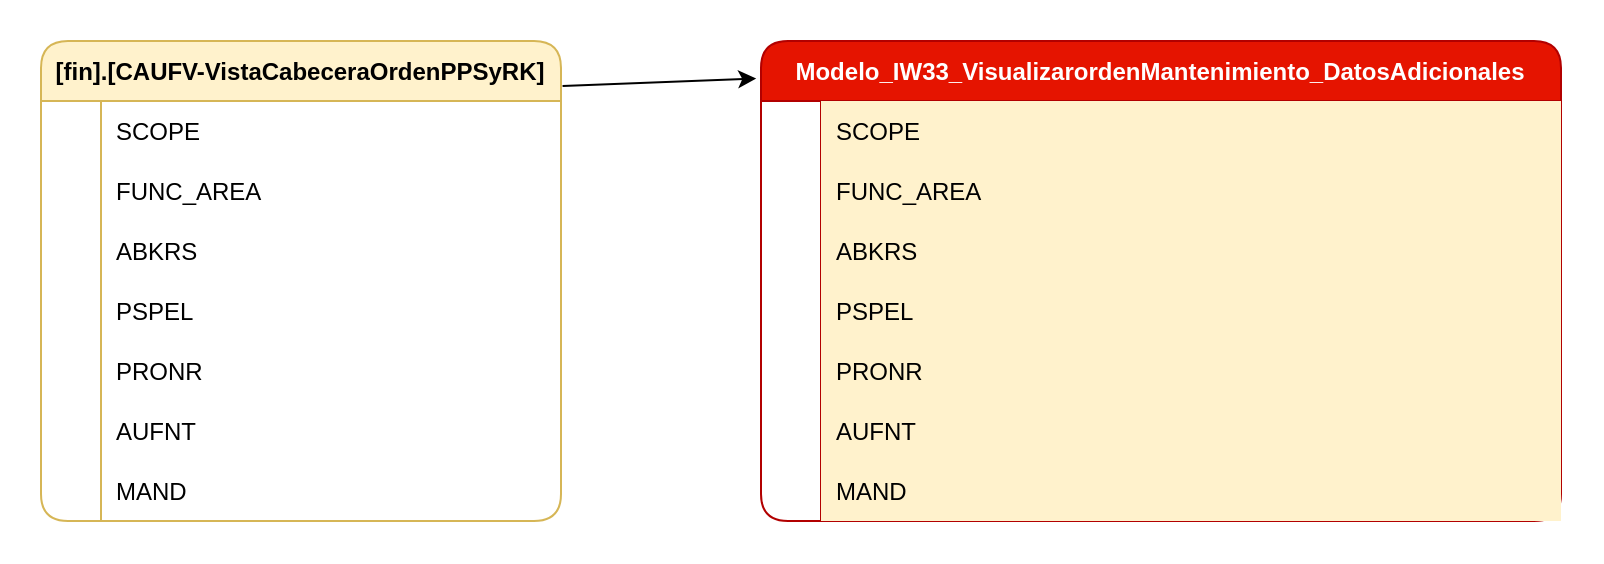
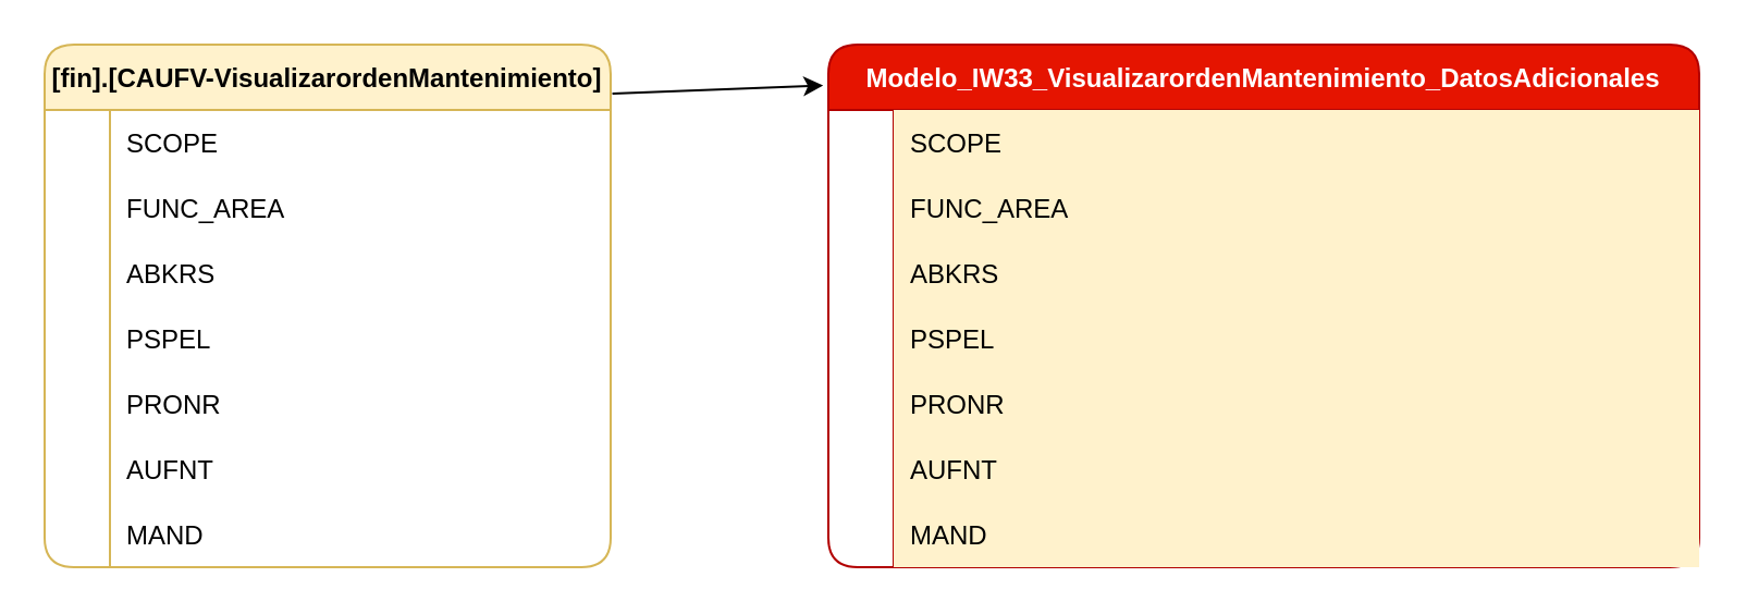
  <mxCell id="0" />
  <mxCell id="1" parent="0" />
  <mxCell id="2" value="Modelo_IW33_VisualizarordenMantenimiento_DatosAdicionales" style="shape=table;startSize=30;container=1;collapsible=1;childLayout=tableLayout;fixedRows=1;rowLines=0;fontStyle=1;align=center;resizeLast=1;fillColor=#e51400;fontColor=#ffffff;strokeColor=#B20000;rounded=1;" vertex="1" parent="1"><mxGeometry x="380" y="20" width="400" height="240" as="geometry" /></mxCell>
  <mxCell id="3" value="" style="shape=tableRow;horizontal=0;startSize=0;swimlaneHead=0;swimlaneBody=0;fillColor=none;collapsible=0;dropTarget=0;points=[[0,0.5],[1,0.5]];portConstraint=eastwest;strokeColor=inherit;top=0;left=0;right=0;bottom=0;" vertex="1" parent="2"><mxGeometry y="30" width="400" height="30" as="geometry" /></mxCell>
  <mxCell id="4" value="" style="shape=partialRectangle;overflow=hidden;connectable=0;fillColor=none;strokeColor=inherit;top=0;left=0;bottom=0;right=0;" vertex="1" parent="3"><mxGeometry width="30" height="30" as="geometry"><mxRectangle width="30" height="30" as="alternateBounds" /></mxGeometry></mxCell>
  <mxCell id="5" value="SCOPE" style="shape=partialRectangle;overflow=hidden;connectable=0;fillColor=#fff2cc;align=left;strokeColor=#d6b656;top=0;left=0;bottom=0;right=0;spacingLeft=6;" vertex="1" parent="3"><mxGeometry x="30" width="370" height="30" as="geometry"><mxRectangle width="370" height="30" as="alternateBounds" /></mxGeometry></mxCell>
  <mxCell id="6" value="" style="shape=tableRow;horizontal=0;startSize=0;swimlaneHead=0;swimlaneBody=0;fillColor=none;collapsible=0;dropTarget=0;points=[[0,0.5],[1,0.5]];portConstraint=eastwest;strokeColor=inherit;top=0;left=0;right=0;bottom=0;" vertex="1" parent="2"><mxGeometry y="60" width="400" height="30" as="geometry" /></mxCell>
  <mxCell id="7" value="" style="shape=partialRectangle;overflow=hidden;connectable=0;fillColor=none;strokeColor=inherit;top=0;left=0;bottom=0;right=0;" vertex="1" parent="6"><mxGeometry width="30" height="30" as="geometry"><mxRectangle width="30" height="30" as="alternateBounds" /></mxGeometry></mxCell>
  <mxCell id="8" value="FUNC_AREA" style="shape=partialRectangle;overflow=hidden;connectable=0;fillColor=#fff2cc;align=left;strokeColor=#d6b656;top=0;left=0;bottom=0;right=0;spacingLeft=6;" vertex="1" parent="6"><mxGeometry x="30" width="370" height="30" as="geometry"><mxRectangle width="370" height="30" as="alternateBounds" /></mxGeometry></mxCell>
  <mxCell id="9" value="" style="shape=tableRow;horizontal=0;startSize=0;swimlaneHead=0;swimlaneBody=0;fillColor=none;collapsible=0;dropTarget=0;points=[[0,0.5],[1,0.5]];portConstraint=eastwest;strokeColor=inherit;top=0;left=0;right=0;bottom=0;" vertex="1" parent="2"><mxGeometry y="90" width="400" height="30" as="geometry" /></mxCell>
  <mxCell id="10" value="" style="shape=partialRectangle;overflow=hidden;connectable=0;fillColor=none;strokeColor=inherit;top=0;left=0;bottom=0;right=0;" vertex="1" parent="9"><mxGeometry width="30" height="30" as="geometry"><mxRectangle width="30" height="30" as="alternateBounds" /></mxGeometry></mxCell>
  <mxCell id="11" value="ABKRS" style="shape=partialRectangle;overflow=hidden;connectable=0;fillColor=#fff2cc;align=left;strokeColor=#d6b656;top=0;left=0;bottom=0;right=0;spacingLeft=6;" vertex="1" parent="9"><mxGeometry x="30" width="370" height="30" as="geometry"><mxRectangle width="370" height="30" as="alternateBounds" /></mxGeometry></mxCell>
  <mxCell id="12" value="" style="shape=tableRow;horizontal=0;startSize=0;swimlaneHead=0;swimlaneBody=0;fillColor=none;collapsible=0;dropTarget=0;points=[[0,0.5],[1,0.5]];portConstraint=eastwest;strokeColor=inherit;top=0;left=0;right=0;bottom=0;" vertex="1" parent="2"><mxGeometry y="120" width="400" height="30" as="geometry" /></mxCell>
  <mxCell id="13" value="" style="shape=partialRectangle;overflow=hidden;connectable=0;fillColor=none;strokeColor=inherit;top=0;left=0;bottom=0;right=0;" vertex="1" parent="12"><mxGeometry width="30" height="30" as="geometry"><mxRectangle width="30" height="30" as="alternateBounds" /></mxGeometry></mxCell>
  <mxCell id="14" value="PSPEL" style="shape=partialRectangle;overflow=hidden;connectable=0;fillColor=#fff2cc;align=left;strokeColor=#d6b656;top=0;left=0;bottom=0;right=0;spacingLeft=6;" vertex="1" parent="12"><mxGeometry x="30" width="370" height="30" as="geometry"><mxRectangle width="370" height="30" as="alternateBounds" /></mxGeometry></mxCell>
  <mxCell id="15" value="" style="shape=tableRow;horizontal=0;startSize=0;swimlaneHead=0;swimlaneBody=0;fillColor=none;collapsible=0;dropTarget=0;points=[[0,0.5],[1,0.5]];portConstraint=eastwest;strokeColor=inherit;top=0;left=0;right=0;bottom=0;" vertex="1" parent="2"><mxGeometry y="150" width="400" height="30" as="geometry" /></mxCell>
  <mxCell id="16" value="" style="shape=partialRectangle;overflow=hidden;connectable=0;fillColor=none;strokeColor=inherit;top=0;left=0;bottom=0;right=0;" vertex="1" parent="15"><mxGeometry width="30" height="30" as="geometry"><mxRectangle width="30" height="30" as="alternateBounds" /></mxGeometry></mxCell>
  <mxCell id="17" value="PRONR" style="shape=partialRectangle;overflow=hidden;connectable=0;fillColor=#fff2cc;align=left;strokeColor=#d6b656;top=0;left=0;bottom=0;right=0;spacingLeft=6;" vertex="1" parent="15"><mxGeometry x="30" width="370" height="30" as="geometry"><mxRectangle width="370" height="30" as="alternateBounds" /></mxGeometry></mxCell>
  <mxCell id="18" value="" style="shape=tableRow;horizontal=0;startSize=0;swimlaneHead=0;swimlaneBody=0;fillColor=none;collapsible=0;dropTarget=0;points=[[0,0.5],[1,0.5]];portConstraint=eastwest;strokeColor=inherit;top=0;left=0;right=0;bottom=0;" vertex="1" parent="2"><mxGeometry y="180" width="400" height="30" as="geometry" /></mxCell>
  <mxCell id="19" value="" style="shape=partialRectangle;overflow=hidden;connectable=0;fillColor=none;strokeColor=inherit;top=0;left=0;bottom=0;right=0;" vertex="1" parent="18"><mxGeometry width="30" height="30" as="geometry"><mxRectangle width="30" height="30" as="alternateBounds" /></mxGeometry></mxCell>
  <mxCell id="20" value="AUFNT" style="shape=partialRectangle;overflow=hidden;connectable=0;fillColor=#fff2cc;align=left;strokeColor=#d6b656;top=0;left=0;bottom=0;right=0;spacingLeft=6;" vertex="1" parent="18"><mxGeometry x="30" width="370" height="30" as="geometry"><mxRectangle width="370" height="30" as="alternateBounds" /></mxGeometry></mxCell>
  <mxCell id="21" value="" style="shape=tableRow;horizontal=0;startSize=0;swimlaneHead=0;swimlaneBody=0;fillColor=none;collapsible=0;dropTarget=0;points=[[0,0.5],[1,0.5]];portConstraint=eastwest;strokeColor=inherit;top=0;left=0;right=0;bottom=0;" vertex="1" parent="2"><mxGeometry y="210" width="400" height="30" as="geometry" /></mxCell>
  <mxCell id="22" value="" style="shape=partialRectangle;overflow=hidden;connectable=0;fillColor=none;strokeColor=inherit;top=0;left=0;bottom=0;right=0;" vertex="1" parent="21"><mxGeometry width="30" height="30" as="geometry"><mxRectangle width="30" height="30" as="alternateBounds" /></mxGeometry></mxCell>
  <mxCell id="23" value="MAND" style="shape=partialRectangle;overflow=hidden;connectable=0;fillColor=#fff2cc;align=left;strokeColor=#d6b656;top=0;left=0;bottom=0;right=0;spacingLeft=6;" vertex="1" parent="21"><mxGeometry x="30" width="370" height="30" as="geometry"><mxRectangle width="370" height="30" as="alternateBounds" /></mxGeometry></mxCell>
- <mxCell id="24" value="[fin].[CAUFV-VistaCabeceraOrdenPPSyRK]" style="shape=table;startSize=30;container=1;collapsible=1;childLayout=tableLayout;fixedRows=1;rowLines=0;fontStyle=1;align=center;resizeLast=1;rounded=1;fillColor=#fff2cc;strokeColor=#d6b656;" vertex="1" parent="1"><mxGeometry x="20" y="20" width="260" height="240" as="geometry" /></mxCell>
+ <mxCell id="24" value="[fin].[CAUFV-VisualizarordenMantenimiento]" style="shape=table;startSize=30;container=1;collapsible=1;childLayout=tableLayout;fixedRows=1;rowLines=0;fontStyle=1;align=center;resizeLast=1;rounded=1;fillColor=#fff2cc;strokeColor=#d6b656;" vertex="1" parent="1"><mxGeometry x="20" y="20" width="260" height="240" as="geometry" /></mxCell>
  <mxCell id="25" value="" style="shape=tableRow;horizontal=0;startSize=0;swimlaneHead=0;swimlaneBody=0;fillColor=none;collapsible=0;dropTarget=0;points=[[0,0.5],[1,0.5]];portConstraint=eastwest;strokeColor=inherit;top=0;left=0;right=0;bottom=0;" vertex="1" parent="24"><mxGeometry y="30" width="260" height="30" as="geometry" /></mxCell>
  <mxCell id="26" value="" style="shape=partialRectangle;overflow=hidden;connectable=0;fillColor=none;strokeColor=inherit;top=0;left=0;bottom=0;right=0;" vertex="1" parent="25"><mxGeometry width="30" height="30" as="geometry"><mxRectangle width="30" height="30" as="alternateBounds" /></mxGeometry></mxCell>
  <mxCell id="27" value="SCOPE" style="shape=partialRectangle;overflow=hidden;connectable=0;fillColor=none;align=left;strokeColor=inherit;top=0;left=0;bottom=0;right=0;spacingLeft=6;" vertex="1" parent="25"><mxGeometry x="30" width="230" height="30" as="geometry"><mxRectangle width="230" height="30" as="alternateBounds" /></mxGeometry></mxCell>
  <mxCell id="28" value="" style="shape=tableRow;horizontal=0;startSize=0;swimlaneHead=0;swimlaneBody=0;fillColor=none;collapsible=0;dropTarget=0;points=[[0,0.5],[1,0.5]];portConstraint=eastwest;strokeColor=inherit;top=0;left=0;right=0;bottom=0;" vertex="1" parent="24"><mxGeometry y="60" width="260" height="30" as="geometry" /></mxCell>
  <mxCell id="29" value="" style="shape=partialRectangle;overflow=hidden;connectable=0;fillColor=none;strokeColor=inherit;top=0;left=0;bottom=0;right=0;" vertex="1" parent="28"><mxGeometry width="30" height="30" as="geometry"><mxRectangle width="30" height="30" as="alternateBounds" /></mxGeometry></mxCell>
  <mxCell id="30" value="FUNC_AREA" style="shape=partialRectangle;overflow=hidden;connectable=0;fillColor=none;align=left;strokeColor=inherit;top=0;left=0;bottom=0;right=0;spacingLeft=6;" vertex="1" parent="28"><mxGeometry x="30" width="230" height="30" as="geometry"><mxRectangle width="230" height="30" as="alternateBounds" /></mxGeometry></mxCell>
  <mxCell id="31" value="" style="shape=tableRow;horizontal=0;startSize=0;swimlaneHead=0;swimlaneBody=0;fillColor=none;collapsible=0;dropTarget=0;points=[[0,0.5],[1,0.5]];portConstraint=eastwest;strokeColor=inherit;top=0;left=0;right=0;bottom=0;" vertex="1" parent="24"><mxGeometry y="90" width="260" height="30" as="geometry" /></mxCell>
  <mxCell id="32" value="" style="shape=partialRectangle;overflow=hidden;connectable=0;fillColor=none;strokeColor=inherit;top=0;left=0;bottom=0;right=0;" vertex="1" parent="31"><mxGeometry width="30" height="30" as="geometry"><mxRectangle width="30" height="30" as="alternateBounds" /></mxGeometry></mxCell>
  <mxCell id="33" value="ABKRS" style="shape=partialRectangle;overflow=hidden;connectable=0;fillColor=none;align=left;strokeColor=inherit;top=0;left=0;bottom=0;right=0;spacingLeft=6;" vertex="1" parent="31"><mxGeometry x="30" width="230" height="30" as="geometry"><mxRectangle width="230" height="30" as="alternateBounds" /></mxGeometry></mxCell>
  <mxCell id="34" value="" style="shape=tableRow;horizontal=0;startSize=0;swimlaneHead=0;swimlaneBody=0;fillColor=none;collapsible=0;dropTarget=0;points=[[0,0.5],[1,0.5]];portConstraint=eastwest;strokeColor=inherit;top=0;left=0;right=0;bottom=0;" vertex="1" parent="24"><mxGeometry y="120" width="260" height="30" as="geometry" /></mxCell>
  <mxCell id="35" value="" style="shape=partialRectangle;overflow=hidden;connectable=0;fillColor=none;strokeColor=inherit;top=0;left=0;bottom=0;right=0;" vertex="1" parent="34"><mxGeometry width="30" height="30" as="geometry"><mxRectangle width="30" height="30" as="alternateBounds" /></mxGeometry></mxCell>
  <mxCell id="36" value="PSPEL" style="shape=partialRectangle;overflow=hidden;connectable=0;fillColor=none;align=left;strokeColor=inherit;top=0;left=0;bottom=0;right=0;spacingLeft=6;" vertex="1" parent="34"><mxGeometry x="30" width="230" height="30" as="geometry"><mxRectangle width="230" height="30" as="alternateBounds" /></mxGeometry></mxCell>
  <mxCell id="37" value="" style="shape=tableRow;horizontal=0;startSize=0;swimlaneHead=0;swimlaneBody=0;fillColor=none;collapsible=0;dropTarget=0;points=[[0,0.5],[1,0.5]];portConstraint=eastwest;strokeColor=inherit;top=0;left=0;right=0;bottom=0;" vertex="1" parent="24"><mxGeometry y="150" width="260" height="30" as="geometry" /></mxCell>
  <mxCell id="38" value="" style="shape=partialRectangle;overflow=hidden;connectable=0;fillColor=none;strokeColor=inherit;top=0;left=0;bottom=0;right=0;" vertex="1" parent="37"><mxGeometry width="30" height="30" as="geometry"><mxRectangle width="30" height="30" as="alternateBounds" /></mxGeometry></mxCell>
  <mxCell id="39" value="PRONR" style="shape=partialRectangle;overflow=hidden;connectable=0;fillColor=none;align=left;strokeColor=inherit;top=0;left=0;bottom=0;right=0;spacingLeft=6;" vertex="1" parent="37"><mxGeometry x="30" width="230" height="30" as="geometry"><mxRectangle width="230" height="30" as="alternateBounds" /></mxGeometry></mxCell>
  <mxCell id="40" value="" style="shape=tableRow;horizontal=0;startSize=0;swimlaneHead=0;swimlaneBody=0;fillColor=none;collapsible=0;dropTarget=0;points=[[0,0.5],[1,0.5]];portConstraint=eastwest;strokeColor=inherit;top=0;left=0;right=0;bottom=0;" vertex="1" parent="24"><mxGeometry y="180" width="260" height="30" as="geometry" /></mxCell>
  <mxCell id="41" value="" style="shape=partialRectangle;overflow=hidden;connectable=0;fillColor=none;strokeColor=inherit;top=0;left=0;bottom=0;right=0;" vertex="1" parent="40"><mxGeometry width="30" height="30" as="geometry"><mxRectangle width="30" height="30" as="alternateBounds" /></mxGeometry></mxCell>
  <mxCell id="42" value="AUFNT" style="shape=partialRectangle;overflow=hidden;connectable=0;fillColor=none;align=left;strokeColor=inherit;top=0;left=0;bottom=0;right=0;spacingLeft=6;" vertex="1" parent="40"><mxGeometry x="30" width="230" height="30" as="geometry"><mxRectangle width="230" height="30" as="alternateBounds" /></mxGeometry></mxCell>
  <mxCell id="43" value="" style="shape=tableRow;horizontal=0;startSize=0;swimlaneHead=0;swimlaneBody=0;fillColor=none;collapsible=0;dropTarget=0;points=[[0,0.5],[1,0.5]];portConstraint=eastwest;strokeColor=inherit;top=0;left=0;right=0;bottom=0;" vertex="1" parent="24"><mxGeometry y="210" width="260" height="30" as="geometry" /></mxCell>
  <mxCell id="44" value="" style="shape=partialRectangle;overflow=hidden;connectable=0;fillColor=none;strokeColor=inherit;top=0;left=0;bottom=0;right=0;" vertex="1" parent="43"><mxGeometry width="30" height="30" as="geometry"><mxRectangle width="30" height="30" as="alternateBounds" /></mxGeometry></mxCell>
  <mxCell id="45" value="MAND" style="shape=partialRectangle;overflow=hidden;connectable=0;fillColor=none;align=left;strokeColor=inherit;top=0;left=0;bottom=0;right=0;spacingLeft=6;" vertex="1" parent="43"><mxGeometry x="30" width="230" height="30" as="geometry"><mxRectangle width="230" height="30" as="alternateBounds" /></mxGeometry></mxCell>
  <mxCell id="46" value="" style="endArrow=classic;html=1;rounded=0;exitX=1.003;exitY=0.094;exitDx=0;exitDy=0;exitPerimeter=0;entryX=-0.006;entryY=0.078;entryDx=0;entryDy=0;entryPerimeter=0;" edge="1" parent="1" source="24" target="2"><mxGeometry width="50" height="50" relative="1" as="geometry"><mxPoint x="380" y="160" as="sourcePoint" /><mxPoint x="430" y="110" as="targetPoint" /></mxGeometry></mxCell>
